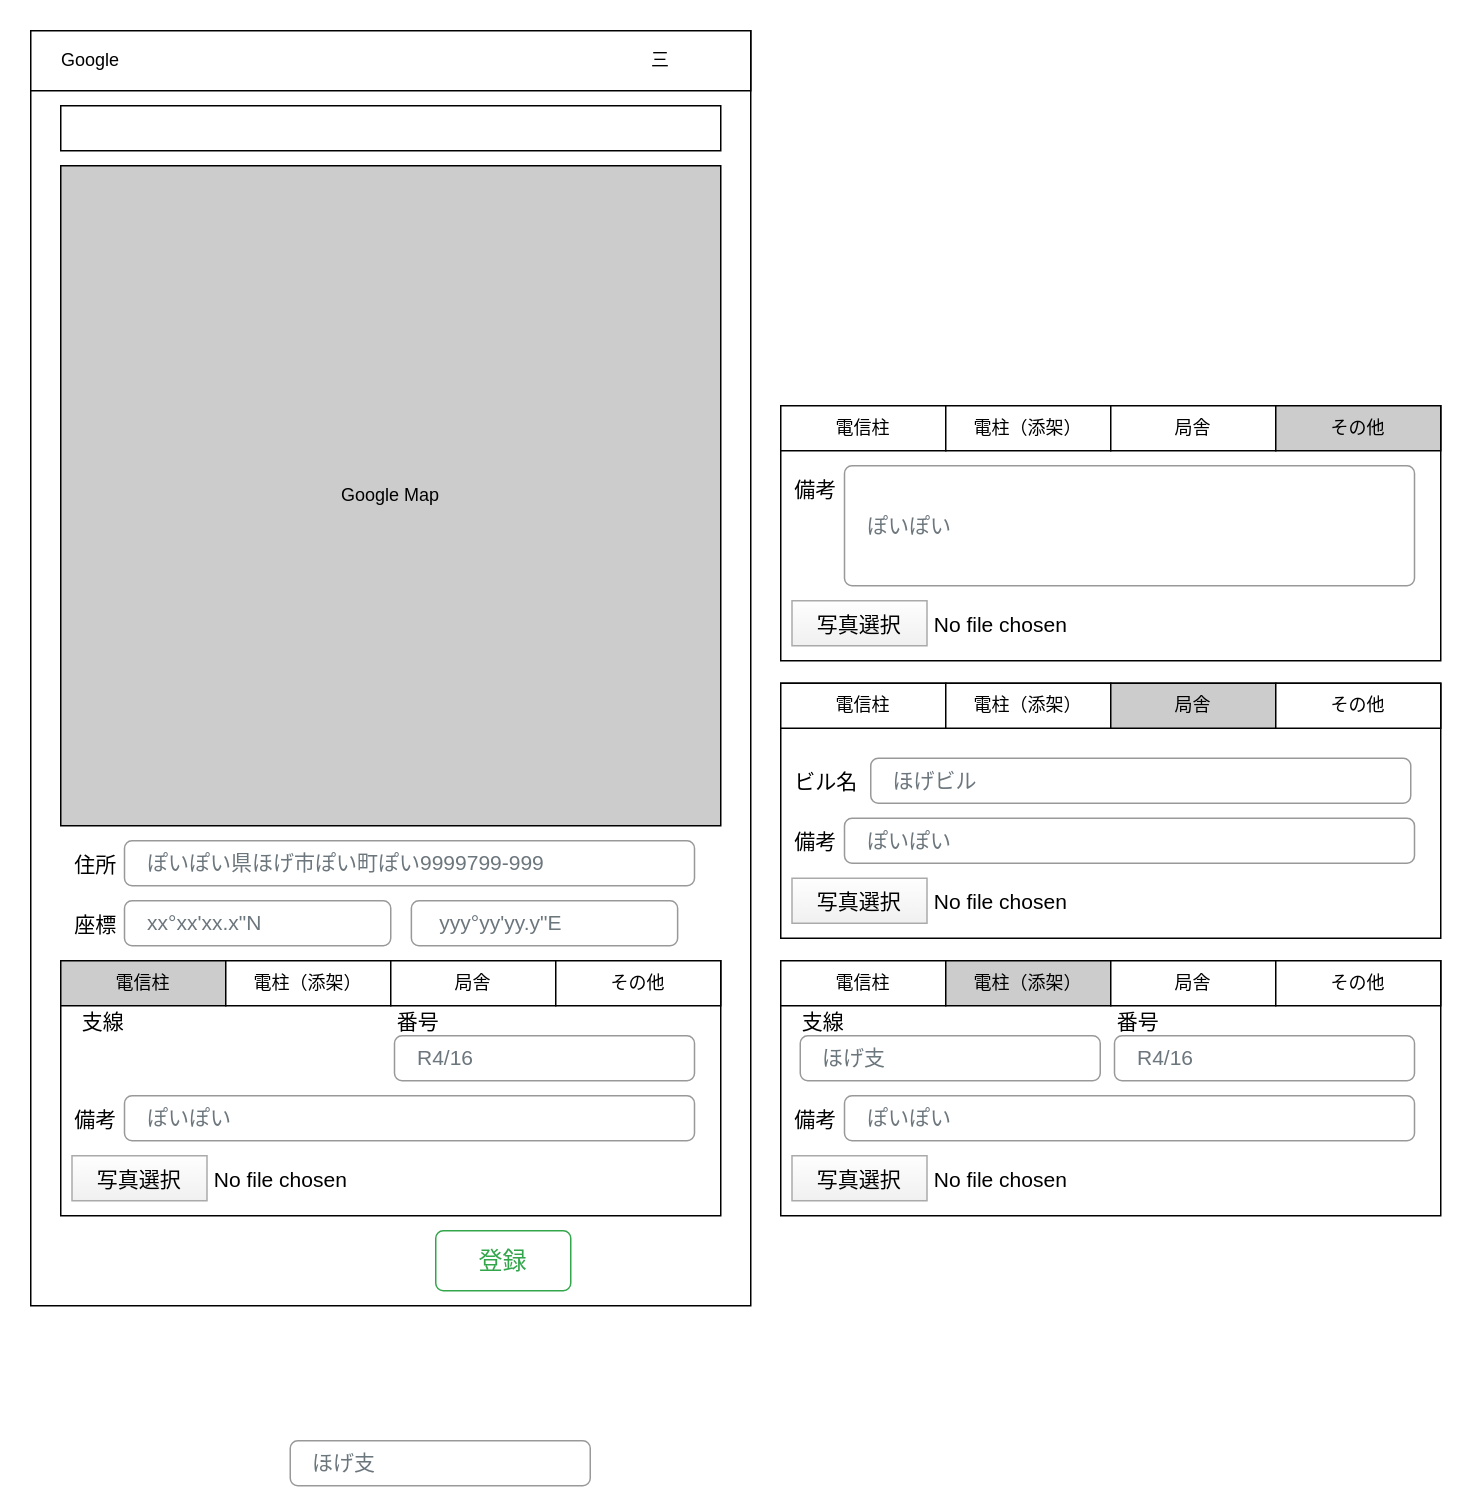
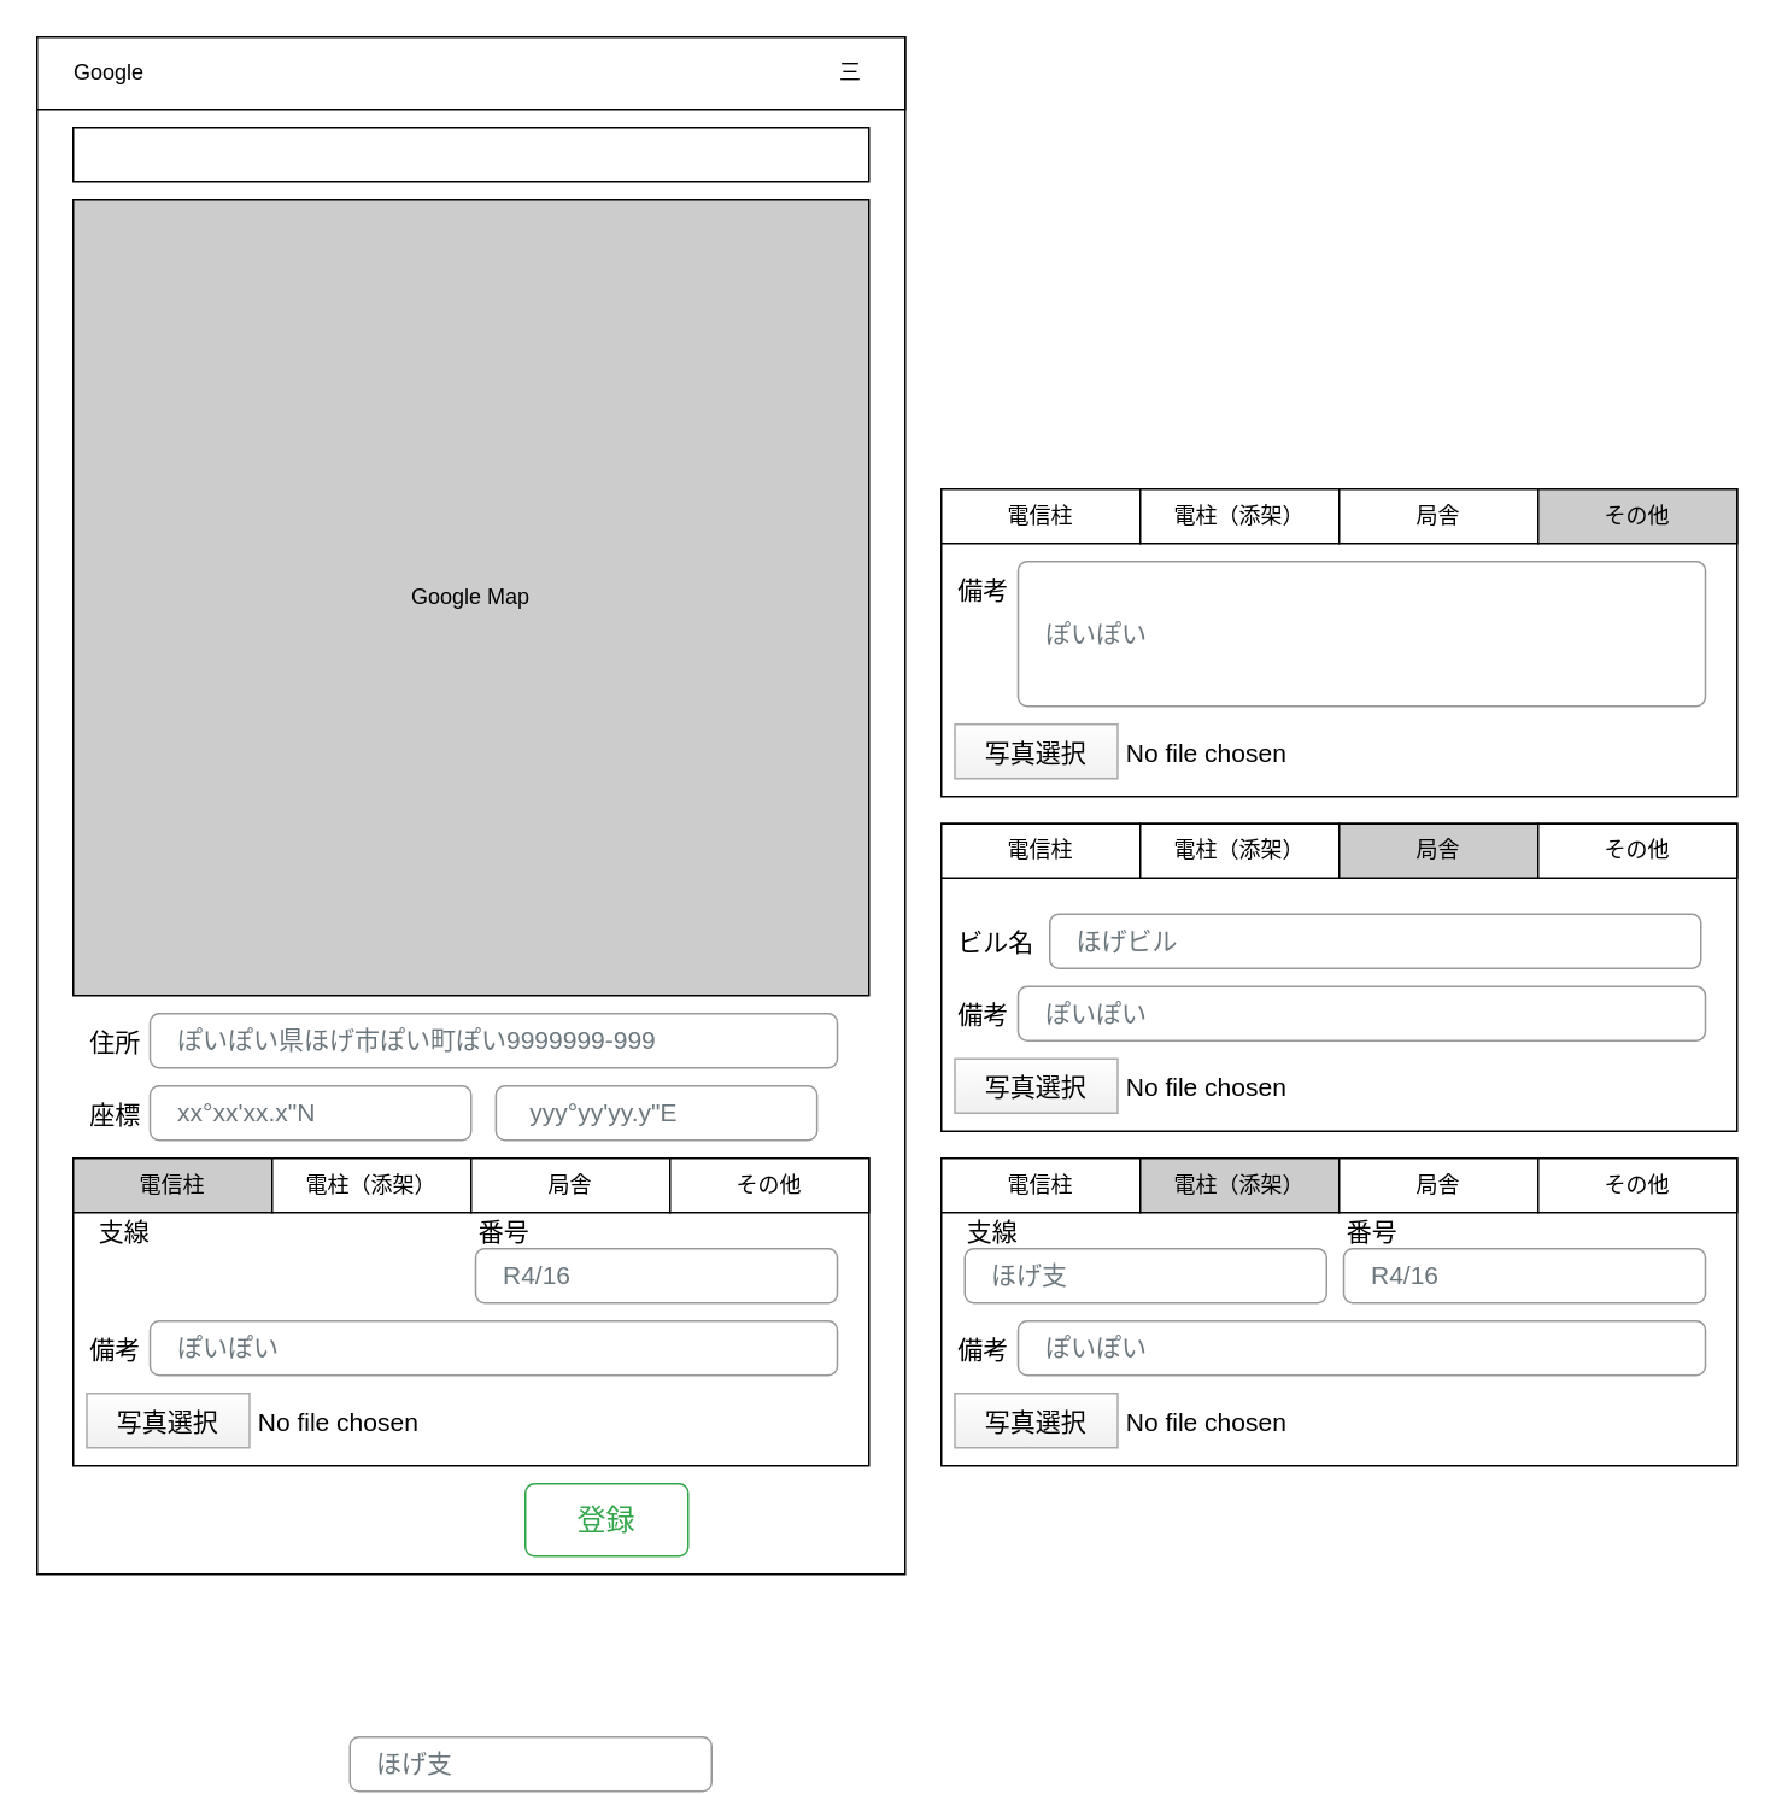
  <mxCell id="0" />
  <mxCell id="1" parent="0" />
  <mxCell id="2" value="" style="verticalLabelPosition=bottom;verticalAlign=top;html=1;shape=mxgraph.basic.rect;fillColor2=none;strokeWidth=1;size=20;indent=5;" parent="1" vertex="1"><mxGeometry x="20" y="20" width="480" height="850" as="geometry" /></mxCell>
  <mxCell id="3" value="" style="verticalLabelPosition=bottom;verticalAlign=top;html=1;shape=mxgraph.basic.rect;fillColor2=none;strokeWidth=1;size=20;indent=5;" parent="1" vertex="1"><mxGeometry x="20" y="20" width="480" height="40" as="geometry" /></mxCell>
  <mxCell id="4" value="Google" style="text;html=1;strokeColor=none;fillColor=none;align=center;verticalAlign=middle;whiteSpace=wrap;rounded=0;" parent="1" vertex="1"><mxGeometry x="30" y="25" width="60" height="30" as="geometry" /></mxCell>
- <mxCell id="5" value="三" style="text;html=1;strokeColor=none;fillColor=none;align=center;verticalAlign=middle;whiteSpace=wrap;rounded=0;" parent="1" vertex="1"><mxGeometry x="410" y="25" width="60" height="30" as="geometry" /></mxCell>
+ <mxCell id="5" value="三" style="text;html=1;strokeColor=none;fillColor=none;align=center;verticalAlign=middle;whiteSpace=wrap;rounded=0;" parent="1" vertex="1"><mxGeometry x="440" y="25" width="60" height="30" as="geometry" /></mxCell>
  <mxCell id="6" value="Google Map" style="rounded=0;whiteSpace=wrap;html=1;fillColor=#cccccc;" parent="1" vertex="1"><mxGeometry x="40" y="110" width="440" height="440" as="geometry" /></mxCell>
  <mxCell id="7" value="" style="rounded=0;whiteSpace=wrap;html=1;" parent="1" vertex="1"><mxGeometry x="40" y="640" width="440" height="170" as="geometry" /></mxCell>
  <mxCell id="8" value="電信柱" style="rounded=0;whiteSpace=wrap;html=1;fillColor=#CCCCCC;" parent="1" vertex="1"><mxGeometry x="40" y="640" width="110" height="30" as="geometry" /></mxCell>
  <mxCell id="9" value="電柱（添架）" style="rounded=0;whiteSpace=wrap;html=1;" parent="1" vertex="1"><mxGeometry x="150" y="640" width="110" height="30" as="geometry" /></mxCell>
  <mxCell id="10" value="局舎" style="rounded=0;whiteSpace=wrap;html=1;" parent="1" vertex="1"><mxGeometry x="260" y="640" width="110" height="30" as="geometry" /></mxCell>
  <mxCell id="11" value="その他" style="rounded=0;whiteSpace=wrap;html=1;" parent="1" vertex="1"><mxGeometry x="370" y="640" width="110" height="30" as="geometry" /></mxCell>
  <mxCell id="12" value="写真選択" style="fillColor=#FEFEFE;strokeColor=#AAAAAA;fontSize=14;gradientColor=#F0F0F0;" parent="1" vertex="1"><mxGeometry x="47.5" y="770" width="90" height="30" as="geometry" /></mxCell>
  <mxCell id="13" value="No file chosen" style="fillColor=none;strokeColor=none;align=left;fontSize=14;spacing=5;" parent="1" vertex="1"><mxGeometry x="137.5" y="770" width="100" height="30" as="geometry" /></mxCell>
  <mxCell id="14" value="支線" style="fillColor=none;strokeColor=none;align=left;fontSize=14;" parent="1" vertex="1"><mxGeometry x="52.5" y="670" width="100" height="20" as="geometry" /></mxCell>
  <mxCell id="15" value="ほげ支" style="html=1;shadow=0;dashed=0;shape=mxgraph.bootstrap.rrect;rSize=5;fillColor=none;strokeColor=#999999;align=left;spacing=15;fontSize=14;fontColor=#6C767D;" parent="1" vertex="1"><mxGeometry width="200" height="30" relative="1" as="geometry"><mxPoint x="193" y="960" as="offset" /></mxGeometry></mxCell>
  <mxCell id="16" value="番号" style="fillColor=none;strokeColor=none;align=left;fontSize=14;" parent="1" vertex="1"><mxGeometry x="262.5" y="670" width="100" height="20" as="geometry" /></mxCell>
  <mxCell id="17" value="R4/16" style="html=1;shadow=0;dashed=0;shape=mxgraph.bootstrap.rrect;rSize=5;fillColor=none;strokeColor=#999999;align=left;spacing=15;fontSize=14;fontColor=#6C767D;" parent="1" vertex="1"><mxGeometry x="262.5" y="690" width="200" height="30" as="geometry" /></mxCell>
  <mxCell id="18" value="備考" style="fillColor=none;strokeColor=none;align=left;fontSize=14;" parent="1" vertex="1"><mxGeometry x="47.5" y="735" width="100" height="20" as="geometry" /></mxCell>
  <mxCell id="19" value="ぽいぽい" style="html=1;shadow=0;dashed=0;shape=mxgraph.bootstrap.rrect;rSize=5;fillColor=none;strokeColor=#999999;align=left;spacing=15;fontSize=14;fontColor=#6C767D;" parent="1" vertex="1"><mxGeometry x="82.5" y="730" width="380" height="30" as="geometry" /></mxCell>
  <mxCell id="20" value="登録" style="html=1;shadow=0;dashed=0;shape=mxgraph.bootstrap.rrect;rSize=5;strokeColor=#33A64C;strokeWidth=1;fillColor=none;fontColor=#33A64C;whiteSpace=wrap;align=center;verticalAlign=middle;spacingLeft=0;fontStyle=0;fontSize=16;spacing=5;" parent="1" vertex="1"><mxGeometry x="290" y="820" width="90" height="40" as="geometry" /></mxCell>
  <mxCell id="21" value="座標" style="fillColor=none;strokeColor=none;align=left;fontSize=14;" parent="1" vertex="1"><mxGeometry x="47.5" y="605" width="100" height="20" as="geometry" /></mxCell>
  <mxCell id="22" value="xx°xx'xx.x&quot;N" style="html=1;shadow=0;dashed=0;shape=mxgraph.bootstrap.rrect;rSize=5;fillColor=none;strokeColor=#999999;align=left;spacing=15;fontSize=14;fontColor=#6C767D;" parent="1" vertex="1"><mxGeometry x="82.5" y="600" width="177.5" height="30" as="geometry" /></mxCell>
  <mxCell id="23" value="住所" style="fillColor=none;strokeColor=none;align=left;fontSize=14;" parent="1" vertex="1"><mxGeometry x="47.5" y="565" width="100" height="20" as="geometry" /></mxCell>
- <mxCell id="24" value="ぽいぽい県ほげ市ぽい町ぽい9999799-999" style="html=1;shadow=0;dashed=0;shape=mxgraph.bootstrap.rrect;rSize=5;fillColor=none;strokeColor=#999999;align=left;spacing=15;fontSize=14;fontColor=#6C767D;" parent="1" vertex="1"><mxGeometry x="82.5" y="560" width="380" height="30" as="geometry" /></mxCell>
+ <mxCell id="24" value="ぽいぽい県ほげ市ぽい町ぽい9999999-999" style="html=1;shadow=0;dashed=0;shape=mxgraph.bootstrap.rrect;rSize=5;fillColor=none;strokeColor=#999999;align=left;spacing=15;fontSize=14;fontColor=#6C767D;" parent="1" vertex="1"><mxGeometry x="82.5" y="560" width="380" height="30" as="geometry" /></mxCell>
  <mxCell id="25" value="&lt;span style=&quot;font-family: &amp;#34;helvetica&amp;#34;&quot;&gt;&amp;nbsp;&lt;/span&gt;&lt;span style=&quot;font-family: &amp;#34;helvetica&amp;#34;&quot;&gt;yyy°yy'yy.y&quot;E&lt;/span&gt;" style="html=1;shadow=0;dashed=0;shape=mxgraph.bootstrap.rrect;rSize=5;fillColor=none;strokeColor=#999999;align=left;spacing=15;fontSize=14;fontColor=#6C767D;" parent="1" vertex="1"><mxGeometry x="273.75" y="600" width="177.5" height="30" as="geometry" /></mxCell>
  <mxCell id="26" value="" style="verticalLabelPosition=bottom;verticalAlign=top;html=1;shape=mxgraph.basic.rect;fillColor2=none;strokeWidth=1;size=20;indent=5;fillColor=#FFFFFF;align=center;spacing=0;" parent="1" vertex="1"><mxGeometry x="40" y="70" width="440" height="30" as="geometry" /></mxCell>
  <mxCell id="27" value="" style="rounded=0;whiteSpace=wrap;html=1;" parent="1" vertex="1"><mxGeometry x="520" y="640" width="440" height="170" as="geometry" /></mxCell>
  <mxCell id="28" value="電信柱" style="rounded=0;whiteSpace=wrap;html=1;fillColor=#FFFFFF;" parent="1" vertex="1"><mxGeometry x="520" y="640" width="110" height="30" as="geometry" /></mxCell>
  <mxCell id="29" value="電柱（添架）" style="rounded=0;whiteSpace=wrap;html=1;fillColor=#CCCCCC;" parent="1" vertex="1"><mxGeometry x="630" y="640" width="110" height="30" as="geometry" /></mxCell>
  <mxCell id="30" value="局舎" style="rounded=0;whiteSpace=wrap;html=1;" parent="1" vertex="1"><mxGeometry x="740" y="640" width="110" height="30" as="geometry" /></mxCell>
  <mxCell id="31" value="その他" style="rounded=0;whiteSpace=wrap;html=1;" parent="1" vertex="1"><mxGeometry x="850" y="640" width="110" height="30" as="geometry" /></mxCell>
  <mxCell id="32" value="写真選択" style="fillColor=#FEFEFE;strokeColor=#AAAAAA;fontSize=14;gradientColor=#F0F0F0;" parent="1" vertex="1"><mxGeometry x="527.5" y="770" width="90" height="30" as="geometry" /></mxCell>
  <mxCell id="33" value="No file chosen" style="fillColor=none;strokeColor=none;align=left;fontSize=14;spacing=5;" parent="1" vertex="1"><mxGeometry x="617.5" y="770" width="100" height="30" as="geometry" /></mxCell>
  <mxCell id="34" value="支線" style="fillColor=none;strokeColor=none;align=left;fontSize=14;" parent="1" vertex="1"><mxGeometry x="532.5" y="670" width="100" height="20" as="geometry" /></mxCell>
  <mxCell id="35" value="ほげ支" style="html=1;shadow=0;dashed=0;shape=mxgraph.bootstrap.rrect;rSize=5;fillColor=none;strokeColor=#999999;align=left;spacing=15;fontSize=14;fontColor=#6C767D;" parent="1" vertex="1"><mxGeometry x="533" y="690" width="200" height="30" as="geometry" /></mxCell>
  <mxCell id="36" value="番号" style="fillColor=none;strokeColor=none;align=left;fontSize=14;" parent="1" vertex="1"><mxGeometry x="742.5" y="670" width="100" height="20" as="geometry" /></mxCell>
  <mxCell id="37" value="R4/16" style="html=1;shadow=0;dashed=0;shape=mxgraph.bootstrap.rrect;rSize=5;fillColor=none;strokeColor=#999999;align=left;spacing=15;fontSize=14;fontColor=#6C767D;" parent="1" vertex="1"><mxGeometry x="742.5" y="690" width="200" height="30" as="geometry" /></mxCell>
  <mxCell id="38" value="備考" style="fillColor=none;strokeColor=none;align=left;fontSize=14;" parent="1" vertex="1"><mxGeometry x="527.5" y="735" width="100" height="20" as="geometry" /></mxCell>
  <mxCell id="39" value="ぽいぽい" style="html=1;shadow=0;dashed=0;shape=mxgraph.bootstrap.rrect;rSize=5;fillColor=none;strokeColor=#999999;align=left;spacing=15;fontSize=14;fontColor=#6C767D;" parent="1" vertex="1"><mxGeometry x="562.5" y="730" width="380" height="30" as="geometry" /></mxCell>
  <mxCell id="40" value="" style="rounded=0;whiteSpace=wrap;html=1;" parent="1" vertex="1"><mxGeometry x="520" y="455" width="440" height="170" as="geometry" /></mxCell>
  <mxCell id="41" value="電信柱" style="rounded=0;whiteSpace=wrap;html=1;fillColor=#FFFFFF;" parent="1" vertex="1"><mxGeometry x="520" y="455" width="110" height="30" as="geometry" /></mxCell>
  <mxCell id="42" value="電柱（添架）" style="rounded=0;whiteSpace=wrap;html=1;fillColor=#FFFFFF;" parent="1" vertex="1"><mxGeometry x="630" y="455" width="110" height="30" as="geometry" /></mxCell>
  <mxCell id="43" value="局舎" style="rounded=0;whiteSpace=wrap;html=1;fillColor=#CCCCCC;" parent="1" vertex="1"><mxGeometry x="740" y="455" width="110" height="30" as="geometry" /></mxCell>
  <mxCell id="44" value="その他" style="rounded=0;whiteSpace=wrap;html=1;" parent="1" vertex="1"><mxGeometry x="850" y="455" width="110" height="30" as="geometry" /></mxCell>
  <mxCell id="45" value="写真選択" style="fillColor=#FEFEFE;strokeColor=#AAAAAA;fontSize=14;gradientColor=#F0F0F0;" parent="1" vertex="1"><mxGeometry x="527.5" y="585" width="90" height="30" as="geometry" /></mxCell>
  <mxCell id="46" value="No file chosen" style="fillColor=none;strokeColor=none;align=left;fontSize=14;spacing=5;" parent="1" vertex="1"><mxGeometry x="617.5" y="585" width="100" height="30" as="geometry" /></mxCell>
  <mxCell id="47" value="ビル名" style="fillColor=none;strokeColor=none;align=left;fontSize=14;" parent="1" vertex="1"><mxGeometry x="527.5" y="510" width="100" height="20" as="geometry" /></mxCell>
  <mxCell id="48" value="ほげビル" style="html=1;shadow=0;dashed=0;shape=mxgraph.bootstrap.rrect;rSize=5;fillColor=none;strokeColor=#999999;align=left;spacing=15;fontSize=14;fontColor=#6C767D;" parent="1" vertex="1"><mxGeometry x="580" y="505" width="360" height="30" as="geometry" /></mxCell>
  <mxCell id="49" value="備考" style="fillColor=none;strokeColor=none;align=left;fontSize=14;" parent="1" vertex="1"><mxGeometry x="527.5" y="550" width="100" height="20" as="geometry" /></mxCell>
  <mxCell id="50" value="ぽいぽい" style="html=1;shadow=0;dashed=0;shape=mxgraph.bootstrap.rrect;rSize=5;fillColor=none;strokeColor=#999999;align=left;spacing=15;fontSize=14;fontColor=#6C767D;" parent="1" vertex="1"><mxGeometry x="562.5" y="545" width="380" height="30" as="geometry" /></mxCell>
  <mxCell id="51" value="" style="rounded=0;whiteSpace=wrap;html=1;" parent="1" vertex="1"><mxGeometry x="520" y="270" width="440" height="170" as="geometry" /></mxCell>
  <mxCell id="52" value="電信柱" style="rounded=0;whiteSpace=wrap;html=1;fillColor=#FFFFFF;" parent="1" vertex="1"><mxGeometry x="520" y="270" width="110" height="30" as="geometry" /></mxCell>
  <mxCell id="53" value="電柱（添架）" style="rounded=0;whiteSpace=wrap;html=1;fillColor=#FFFFFF;" parent="1" vertex="1"><mxGeometry x="630" y="270" width="110" height="30" as="geometry" /></mxCell>
  <mxCell id="54" value="局舎" style="rounded=0;whiteSpace=wrap;html=1;fillColor=#FFFFFF;" parent="1" vertex="1"><mxGeometry x="740" y="270" width="110" height="30" as="geometry" /></mxCell>
  <mxCell id="55" value="その他" style="rounded=0;whiteSpace=wrap;html=1;fillColor=#CCCCCC;" parent="1" vertex="1"><mxGeometry x="850" y="270" width="110" height="30" as="geometry" /></mxCell>
  <mxCell id="56" value="写真選択" style="fillColor=#FEFEFE;strokeColor=#AAAAAA;fontSize=14;gradientColor=#F0F0F0;" parent="1" vertex="1"><mxGeometry x="527.5" y="400" width="90" height="30" as="geometry" /></mxCell>
  <mxCell id="57" value="No file chosen" style="fillColor=none;strokeColor=none;align=left;fontSize=14;spacing=5;" parent="1" vertex="1"><mxGeometry x="617.5" y="400" width="100" height="30" as="geometry" /></mxCell>
  <mxCell id="58" value="備考" style="fillColor=none;strokeColor=none;align=left;fontSize=14;" parent="1" vertex="1"><mxGeometry x="527.5" y="315" width="100" height="20" as="geometry" /></mxCell>
  <mxCell id="59" value="ぽいぽい" style="html=1;shadow=0;dashed=0;shape=mxgraph.bootstrap.rrect;rSize=5;fillColor=none;strokeColor=#999999;align=left;spacing=15;fontSize=14;fontColor=#6C767D;" parent="1" vertex="1"><mxGeometry x="562.5" y="310" width="380" height="80" as="geometry" /></mxCell>
